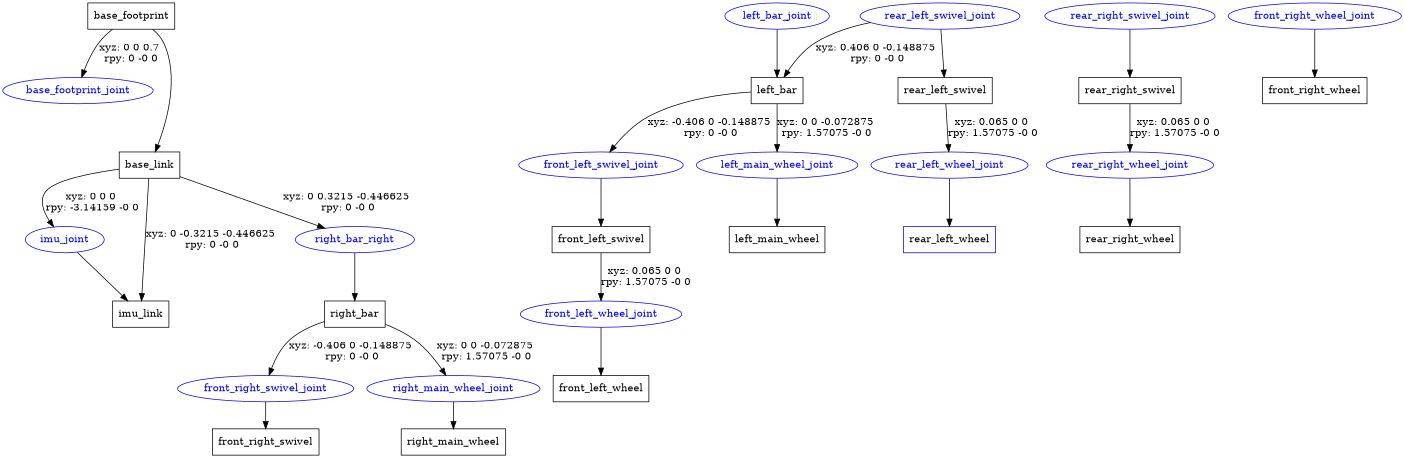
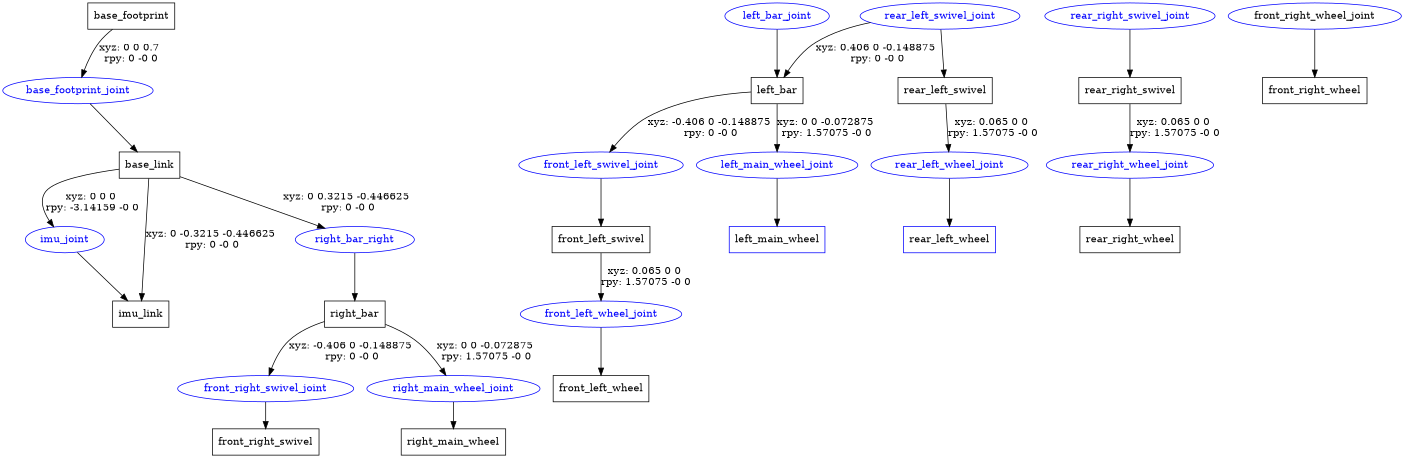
  digraph {
    node [shape=box color=blue]
    n1 [label=base_footprint color=""]
    base_footprint_joint [fontcolor=blue shape=ellipse]
    n3 [label=base_link color=""]
    imu_joint [fontcolor=blue shape=ellipse]
    n5 [fontcolor=blue label=right_bar_right shape=ellipse]
    n6 [label=imu_link color=""]
    left_bar_joint [fontcolor=blue shape=ellipse]
    n8 [label=left_bar color=""]
    n9 [label=right_bar color=""]
    front_left_swivel_joint [fontcolor=blue shape=ellipse]
    left_main_wheel_joint [fontcolor=blue shape=ellipse]
    n12 [label=front_left_swivel color=""]
-   n13 [label=left_main_wheel color=""]
+   n13 [label=left_main_wheel]
    rear_left_swivel_joint [fontcolor=blue shape=ellipse]
    n15 [label=rear_left_swivel color=""]
    front_left_wheel_joint [fontcolor=blue shape=ellipse]
    n17 [label=front_left_wheel color=""]
    rear_left_wheel_joint [fontcolor=blue shape=ellipse]
    n19 [label=rear_left_wheel]
    front_right_swivel_joint [fontcolor=blue shape=ellipse]
    right_main_wheel_joint [fontcolor=blue shape=ellipse]
    n22 [label=front_right_swivel color=""]
    rear_right_swivel_joint [fontcolor=blue shape=ellipse]
    n24 [label=rear_right_swivel color=""]
    n25 [label=right_main_wheel color=""]
-   front_right_wheel_joint [fontcolor=blue shape=ellipse]
+   front_right_wheel_joint [fontcolor=black shape=ellipse]
    n27 [label=front_right_wheel color=""]
    rear_right_wheel_joint [fontcolor=blue shape=ellipse]
    n29 [label=rear_right_wheel color=""]
    n1 -> base_footprint_joint [label="xyz: 0 0 0.7 \nrpy: 0 -0 0"]
-   n1 -> n3
+   base_footprint_joint -> n3
    n3 -> imu_joint [label="xyz: 0 0 0 \nrpy: -3.14159 -0 0"]
    n3 -> n5 [label="xyz: 0 0.3215 -0.446625 \nrpy: 0 -0 0"]
    n3 -> n6 [label="xyz: 0 -0.3215 -0.446625 \nrpy: 0 -0 0"]
    imu_joint -> n6
    n5 -> n9
    left_bar_joint -> n8
    n8 -> front_left_swivel_joint [label="xyz: -0.406 0 -0.148875 \nrpy: 0 -0 0"]
    n8 -> left_main_wheel_joint [label="xyz: 0 0 -0.072875 \nrpy: 1.57075 -0 0"]
    n9 -> front_right_swivel_joint [label="xyz: -0.406 0 -0.148875 \nrpy: 0 -0 0"]
    n9 -> right_main_wheel_joint [label="xyz: 0 0 -0.072875 \nrpy: 1.57075 -0 0"]
    front_left_swivel_joint -> n12
    left_main_wheel_joint -> n13
    n12 -> front_left_wheel_joint [label="xyz: 0.065 0 0 \nrpy: 1.57075 -0 0"]
    rear_left_swivel_joint -> n8 [label="xyz: 0.406 0 -0.148875 \nrpy: 0 -0 0"]
    rear_left_swivel_joint -> n15
    n15 -> rear_left_wheel_joint [label="xyz: 0.065 0 0 \nrpy: 1.57075 -0 0"]
    front_left_wheel_joint -> n17
    rear_left_wheel_joint -> n19
    front_right_swivel_joint -> n22
    right_main_wheel_joint -> n25
    rear_right_swivel_joint -> n24
    n24 -> rear_right_wheel_joint [label="xyz: 0.065 0 0 \nrpy: 1.57075 -0 0"]
    front_right_wheel_joint -> n27
    rear_right_wheel_joint -> n29
  }
